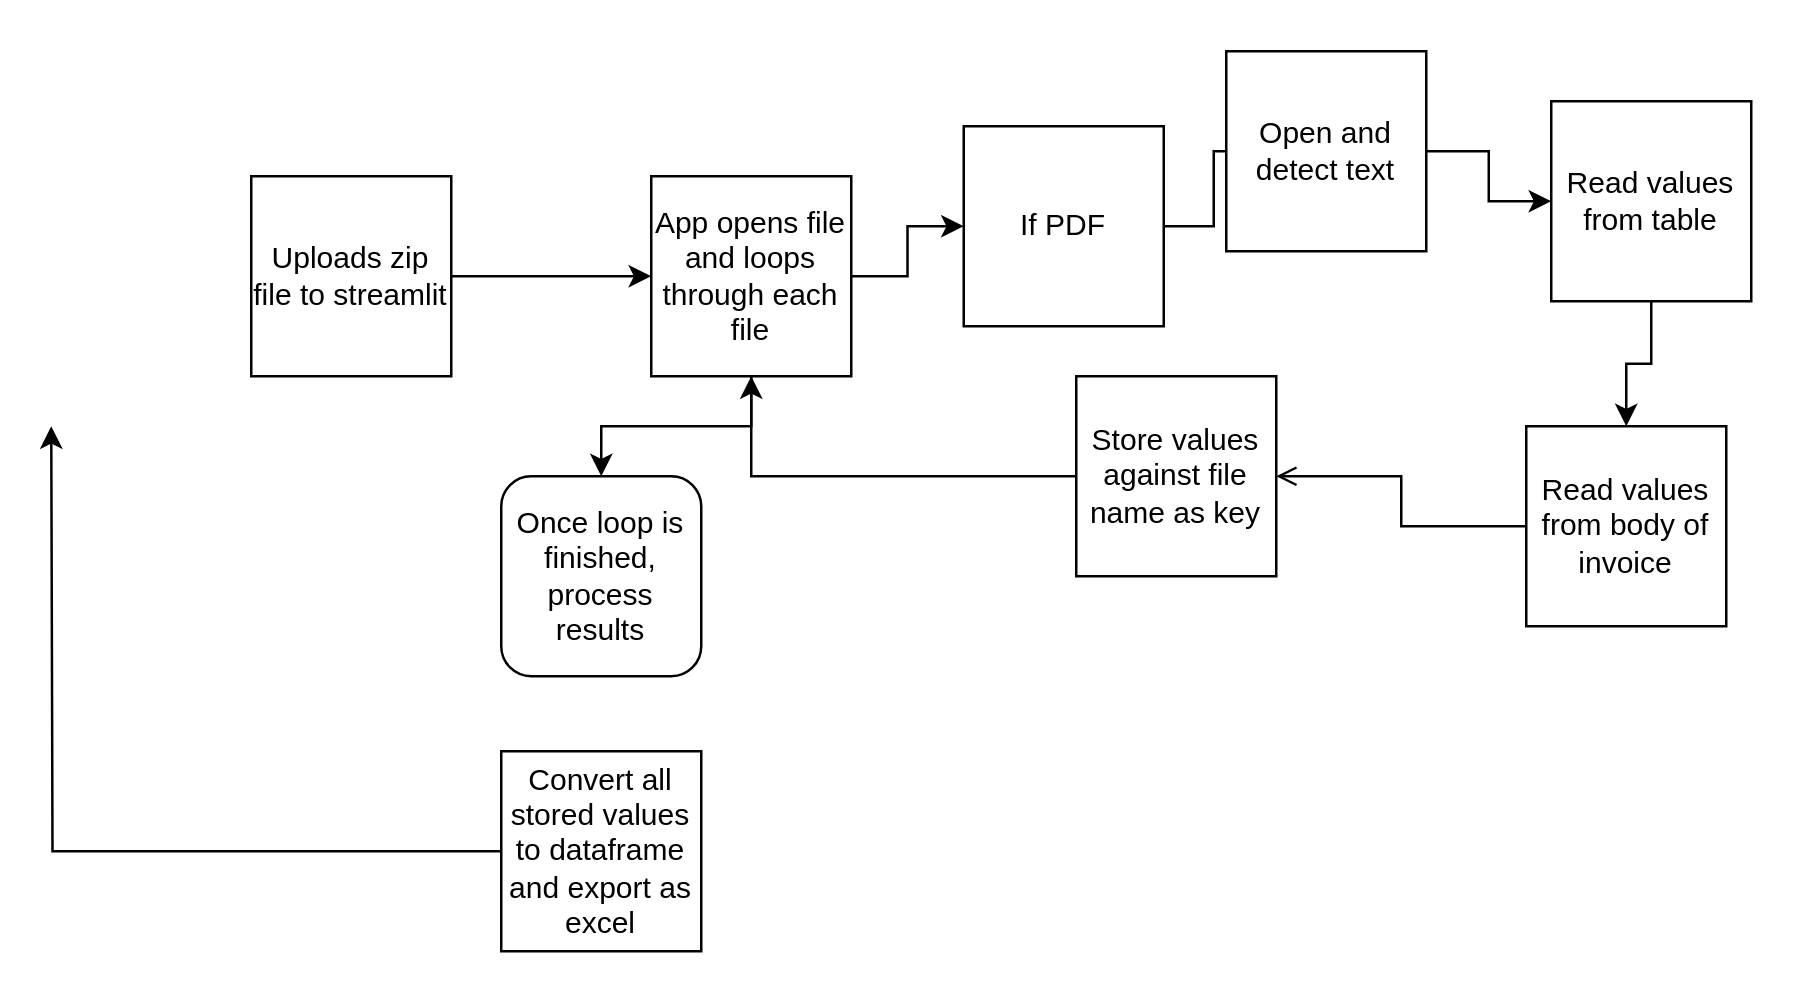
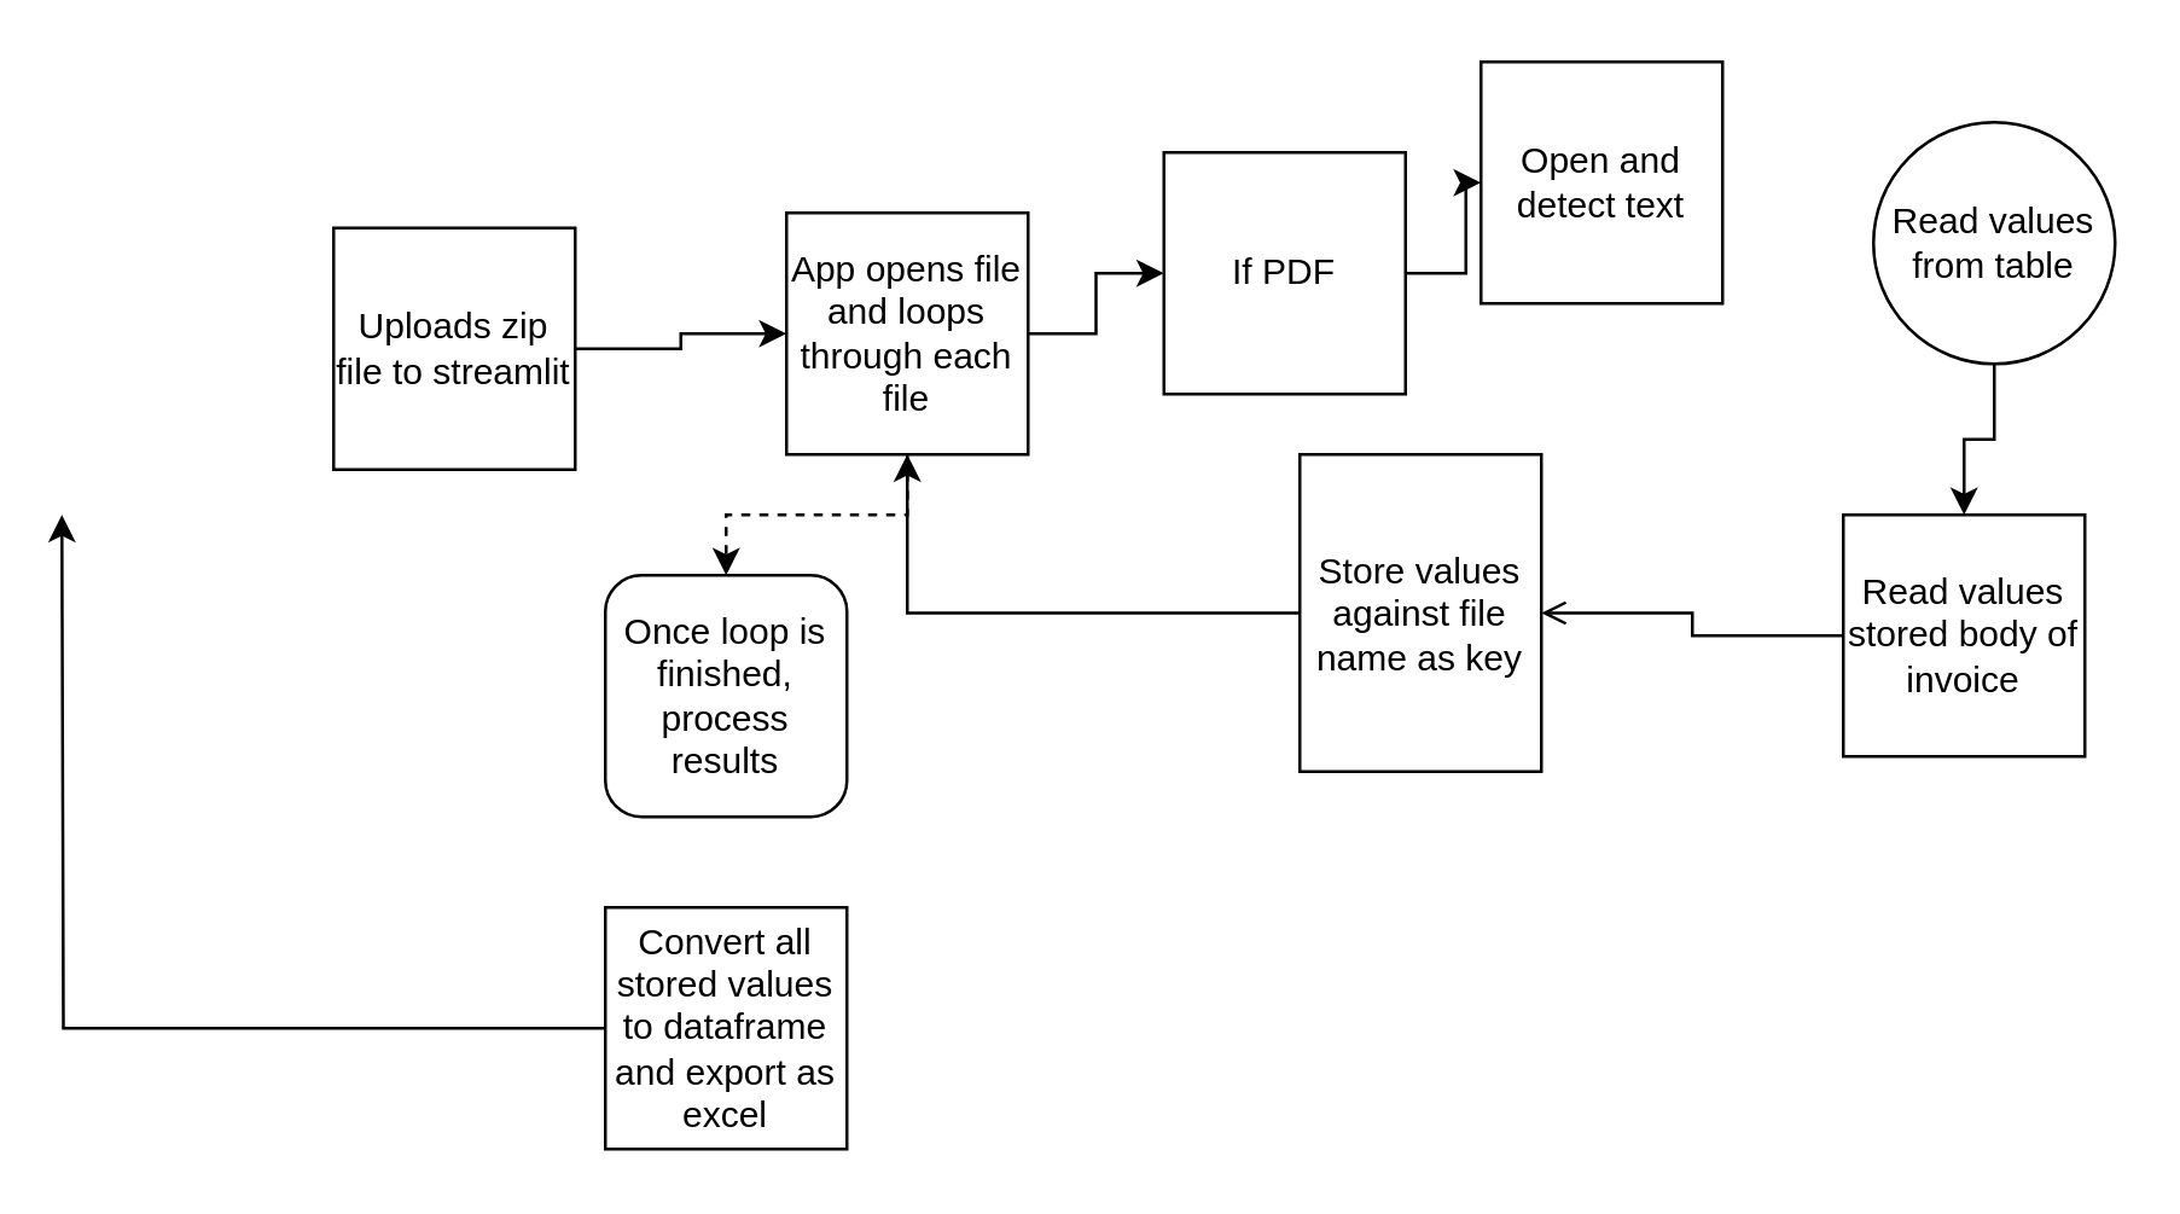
  <mxCell id="0" />
  <mxCell id="1" parent="0" />
  <mxCell id="2" value="" style="edgeStyle=orthogonalEdgeStyle;rounded=0;orthogonalLoop=1;jettySize=auto;html=1;" edge="1" parent="1" source="3" target="6"><mxGeometry relative="1" as="geometry" /></mxCell>
- <mxCell id="3" value="Uploads zip file to streamlit" style="whiteSpace=wrap;html=1;aspect=fixed;" vertex="1" parent="1"><mxGeometry x="100" y="70" width="80" height="80" as="geometry" /></mxCell>
+ <mxCell id="3" value="Uploads zip file to streamlit" style="whiteSpace=wrap;html=1;aspect=fixed;" vertex="1" parent="1"><mxGeometry x="110" y="75" width="80" height="80" as="geometry" /></mxCell>
  <mxCell id="4" value="" style="edgeStyle=orthogonalEdgeStyle;rounded=0;orthogonalLoop=1;jettySize=auto;html=1;" edge="1" parent="1" source="6" target="8"><mxGeometry relative="1" as="geometry" /></mxCell>
- <mxCell id="5" style="edgeStyle=orthogonalEdgeStyle;rounded=0;orthogonalLoop=1;jettySize=auto;html=1;" edge="1" parent="1" source="6" target="19"><mxGeometry relative="1" as="geometry" /></mxCell>
+ <mxCell id="5" style="edgeStyle=orthogonalEdgeStyle;rounded=0;orthogonalLoop=1;jettySize=auto;html=1;dashed=1;" edge="1" parent="1" source="6" target="19"><mxGeometry relative="1" as="geometry" /></mxCell>
  <mxCell id="6" value="App opens file and loops through each file" style="whiteSpace=wrap;html=1;aspect=fixed;" vertex="1" parent="1"><mxGeometry x="260" y="70" width="80" height="80" as="geometry" /></mxCell>
- <mxCell id="7" value="" style="edgeStyle=orthogonalEdgeStyle;rounded=0;orthogonalLoop=1;jettySize=auto;html=1;endArrow=none;" edge="1" parent="1" source="8" target="10"><mxGeometry relative="1" as="geometry" /></mxCell>
+ <mxCell id="7" value="" style="edgeStyle=orthogonalEdgeStyle;rounded=0;orthogonalLoop=1;jettySize=auto;html=1;" edge="1" parent="1" source="8" target="10"><mxGeometry relative="1" as="geometry" /></mxCell>
  <mxCell id="8" value="If PDF" style="whiteSpace=wrap;html=1;aspect=fixed;" vertex="1" parent="1"><mxGeometry x="385" y="50" width="80" height="80" as="geometry" /></mxCell>
- <mxCell id="9" value="" style="edgeStyle=orthogonalEdgeStyle;rounded=0;orthogonalLoop=1;jettySize=auto;html=1;" edge="1" parent="1" source="10" target="12"><mxGeometry relative="1" as="geometry" /></mxCell>
  <mxCell id="10" value="Open and detect text" style="whiteSpace=wrap;html=1;aspect=fixed;" vertex="1" parent="1"><mxGeometry x="490" y="20" width="80" height="80" as="geometry" /></mxCell>
  <mxCell id="11" value="" style="edgeStyle=orthogonalEdgeStyle;rounded=0;orthogonalLoop=1;jettySize=auto;html=1;" edge="1" parent="1" source="12" target="14"><mxGeometry relative="1" as="geometry" /></mxCell>
- <mxCell id="12" value="Read values from table" style="whiteSpace=wrap;html=1;aspect=fixed;" vertex="1" parent="1"><mxGeometry x="620" y="40" width="80" height="80" as="geometry" /></mxCell>
+ <mxCell id="12" value="Read values from table" style="ellipse;whiteSpace=wrap;html=1;aspect=fixed;" vertex="1" parent="1"><mxGeometry x="620" y="40" width="80" height="80" as="geometry" /></mxCell>
  <mxCell id="13" value="" style="edgeStyle=orthogonalEdgeStyle;rounded=0;orthogonalLoop=1;jettySize=auto;html=1;endArrow=open;" edge="1" parent="1" source="14" target="16"><mxGeometry relative="1" as="geometry" /></mxCell>
- <mxCell id="14" value="Read values from body of invoice" style="whiteSpace=wrap;html=1;aspect=fixed;" vertex="1" parent="1"><mxGeometry x="610" y="170" width="80" height="80" as="geometry" /></mxCell>
+ <mxCell id="14" value="Read values stored body of invoice" style="whiteSpace=wrap;html=1;aspect=fixed;" vertex="1" parent="1"><mxGeometry x="610" y="170" width="80" height="80" as="geometry" /></mxCell>
  <mxCell id="15" style="edgeStyle=orthogonalEdgeStyle;rounded=0;orthogonalLoop=1;jettySize=auto;html=1;entryX=0.5;entryY=1;entryDx=0;entryDy=0;" edge="1" parent="1" source="16" target="6"><mxGeometry relative="1" as="geometry" /></mxCell>
- <mxCell id="16" value="Store values against file name as key" style="whiteSpace=wrap;html=1;aspect=fixed;" vertex="1" parent="1"><mxGeometry x="430" y="150" width="80" height="80" as="geometry" /></mxCell>
+ <mxCell id="16" value="Store values against file name as key" style="whiteSpace=wrap;html=1;aspect=fixed;" vertex="1" parent="1"><mxGeometry x="430" y="150" width="80" height="105" as="geometry" /></mxCell>
  <mxCell id="17" style="edgeStyle=orthogonalEdgeStyle;rounded=0;orthogonalLoop=1;jettySize=auto;html=1;" edge="1" parent="1" source="18"><mxGeometry relative="1" as="geometry"><mxPoint x="20" y="170" as="targetPoint" /></mxGeometry></mxCell>
  <mxCell id="18" value="Convert all stored values to dataframe and export as excel" style="whiteSpace=wrap;html=1;aspect=fixed;" vertex="1" parent="1"><mxGeometry x="200" y="300" width="80" height="80" as="geometry" /></mxCell>
  <mxCell id="19" value="Once loop is finished, process results" style="whiteSpace=wrap;html=1;aspect=fixed;rounded=1;" vertex="1" parent="1"><mxGeometry x="200" y="190" width="80" height="80" as="geometry" /></mxCell>
